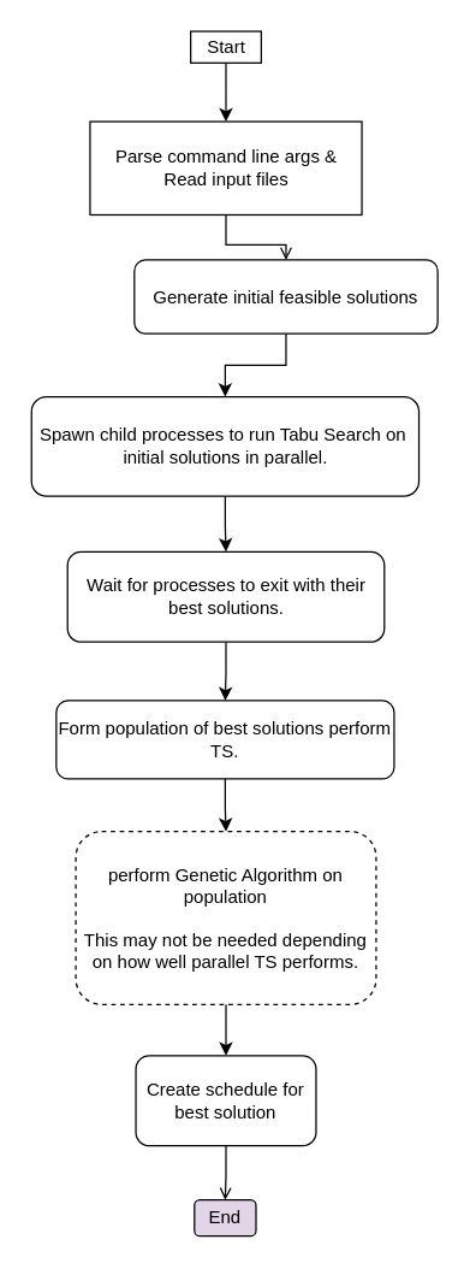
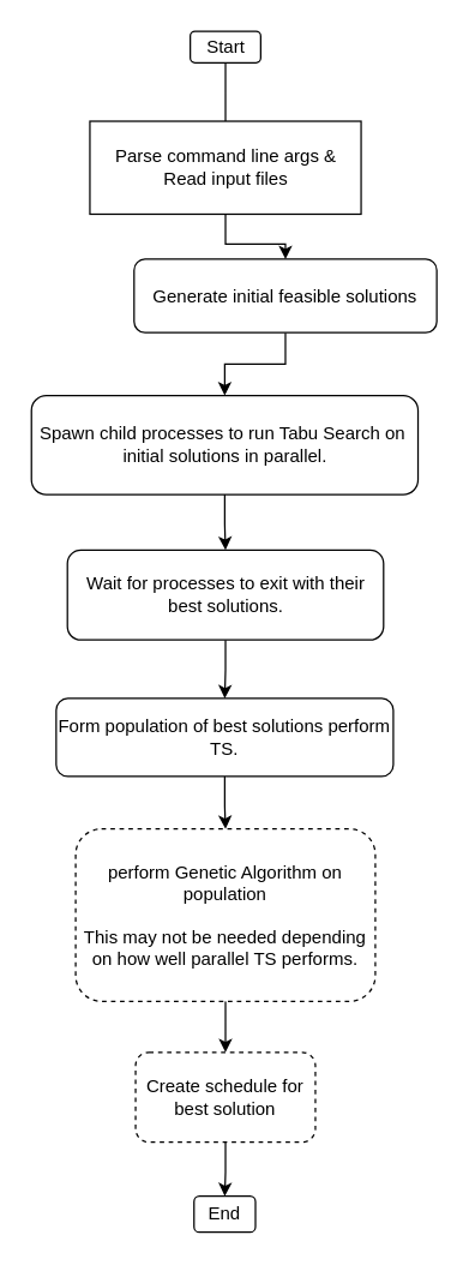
  <mxCell id="0" />
  <mxCell id="1" parent="0" />
- <mxCell id="2" value="" style="edgeStyle=orthogonalEdgeStyle;rounded=0;orthogonalLoop=1;jettySize=auto;html=1;" parent="1" source="3" target="5" edge="1"><mxGeometry relative="1" as="geometry" /></mxCell>
- <mxCell id="3" value="Start" style="whiteSpace=wrap;html=1;rounded=0;" parent="1" vertex="1"><mxGeometry x="126.5" y="20" width="47" height="21" as="geometry" /></mxCell>
- <mxCell id="4" value="" style="edgeStyle=orthogonalEdgeStyle;rounded=0;orthogonalLoop=1;jettySize=auto;html=1;endArrow=open;" parent="1" source="5" target="7" edge="1"><mxGeometry relative="1" as="geometry" /></mxCell>
+ <mxCell id="2" value="" style="edgeStyle=orthogonalEdgeStyle;rounded=0;orthogonalLoop=1;jettySize=auto;html=1;endArrow=none;" parent="1" source="3" target="5" edge="1"><mxGeometry relative="1" as="geometry" /></mxCell>
+ <mxCell id="3" value="Start" style="rounded=1;whiteSpace=wrap;html=1;" parent="1" vertex="1"><mxGeometry x="126.5" y="20" width="47" height="21" as="geometry" /></mxCell>
+ <mxCell id="4" value="" style="edgeStyle=orthogonalEdgeStyle;rounded=0;orthogonalLoop=1;jettySize=auto;html=1;" parent="1" source="5" target="7" edge="1"><mxGeometry relative="1" as="geometry" /></mxCell>
  <mxCell id="5" value="&lt;div style=&quot;text-align: center&quot;&gt;&lt;span&gt;Parse command line args &amp;amp;&lt;/span&gt;&lt;/div&gt;&lt;div style=&quot;text-align: center&quot;&gt;&lt;span&gt;Read input files&lt;/span&gt;&lt;/div&gt;" style="whiteSpace=wrap;html=1;rounded=0;" parent="1" vertex="1"><mxGeometry x="59.5" y="80" width="181" height="62" as="geometry" /></mxCell>
  <mxCell id="6" value="" style="edgeStyle=orthogonalEdgeStyle;rounded=0;orthogonalLoop=1;jettySize=auto;html=1;" parent="1" source="7" target="9" edge="1"><mxGeometry relative="1" as="geometry" /></mxCell>
  <mxCell id="7" value="Generate initial feasible solutions&lt;br&gt;" style="rounded=1;whiteSpace=wrap;html=1;" parent="1" vertex="1"><mxGeometry x="89" y="172" width="202" height="49" as="geometry" /></mxCell>
  <mxCell id="8" value="" style="edgeStyle=orthogonalEdgeStyle;rounded=0;orthogonalLoop=1;jettySize=auto;html=1;endArrow=classic;endFill=1;entryX=0.5;entryY=0;entryDx=0;entryDy=0;" parent="1" source="9" target="15" edge="1"><mxGeometry relative="1" as="geometry" /></mxCell>
  <mxCell id="9" value="Spawn child processes to run Tabu Search on&amp;nbsp; initial solutions in parallel.&lt;br&gt;" style="rounded=1;whiteSpace=wrap;html=1;" parent="1" vertex="1"><mxGeometry x="20.5" y="263" width="258" height="66" as="geometry" /></mxCell>
  <mxCell id="10" value="" style="edgeStyle=orthogonalEdgeStyle;rounded=0;orthogonalLoop=1;jettySize=auto;html=1;endArrow=classic;endFill=1;entryX=0.5;entryY=0;entryDx=0;entryDy=0;" parent="1" source="11" target="13" edge="1"><mxGeometry relative="1" as="geometry" /></mxCell>
  <mxCell id="11" value="Form population of best solutions perform TS." style="rounded=1;whiteSpace=wrap;html=1;" parent="1" vertex="1"><mxGeometry x="37" y="465" width="225" height="52" as="geometry" /></mxCell>
  <mxCell id="12" value="" style="edgeStyle=orthogonalEdgeStyle;rounded=0;orthogonalLoop=1;jettySize=auto;html=1;endArrow=classic;endFill=1;entryX=0.5;entryY=0;entryDx=0;entryDy=0;" parent="1" source="13" target="17" edge="1"><mxGeometry relative="1" as="geometry" /></mxCell>
  <mxCell id="13" value="perform Genetic Algorithm on population&lt;br&gt;&lt;br&gt;This may not be needed depending on how well parallel TS performs.&lt;br&gt;" style="rounded=1;whiteSpace=wrap;html=1;gradientColor=none;fillColor=#ffffff;dashed=1;" parent="1" vertex="1"><mxGeometry x="50" y="552" width="200" height="115" as="geometry" /></mxCell>
  <mxCell id="14" value="" style="edgeStyle=orthogonalEdgeStyle;rounded=0;orthogonalLoop=1;jettySize=auto;html=1;" parent="1" source="15" target="11" edge="1"><mxGeometry relative="1" as="geometry" /></mxCell>
  <mxCell id="15" value="Wait for processes to exit with their best solutions." style="rounded=1;whiteSpace=wrap;html=1;" parent="1" vertex="1"><mxGeometry x="44.5" y="366" width="211" height="60" as="geometry" /></mxCell>
- <mxCell id="16" value="" style="edgeStyle=orthogonalEdgeStyle;rounded=0;orthogonalLoop=1;jettySize=auto;html=1;endArrow=open;" parent="1" source="17" target="18" edge="1"><mxGeometry relative="1" as="geometry" /></mxCell>
- <mxCell id="17" value="&lt;span&gt;Create schedule for best solution&lt;/span&gt;" style="rounded=1;whiteSpace=wrap;html=1;" parent="1" vertex="1"><mxGeometry x="90" y="701" width="120" height="60" as="geometry" /></mxCell>
- <mxCell id="18" value="&lt;span&gt;End&lt;/span&gt;" style="rounded=1;whiteSpace=wrap;html=1;fillColor=#e1d5e7;" parent="1" vertex="1"><mxGeometry x="129" y="797" width="41" height="24" as="geometry" /></mxCell>
+ <mxCell id="16" value="" style="edgeStyle=orthogonalEdgeStyle;rounded=0;orthogonalLoop=1;jettySize=auto;html=1;" parent="1" source="17" target="18" edge="1"><mxGeometry relative="1" as="geometry" /></mxCell>
+ <mxCell id="17" value="&lt;span&gt;Create schedule for best solution&lt;/span&gt;" style="rounded=1;whiteSpace=wrap;html=1;dashed=1;" parent="1" vertex="1"><mxGeometry x="90" y="701" width="120" height="60" as="geometry" /></mxCell>
+ <mxCell id="18" value="&lt;span&gt;End&lt;/span&gt;" style="rounded=1;whiteSpace=wrap;html=1;" parent="1" vertex="1"><mxGeometry x="129" y="797" width="41" height="24" as="geometry" /></mxCell>
